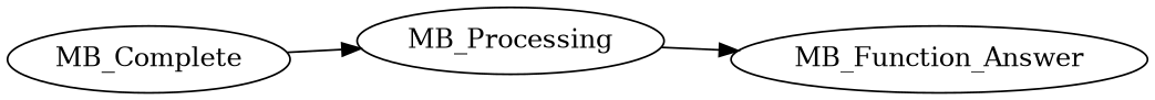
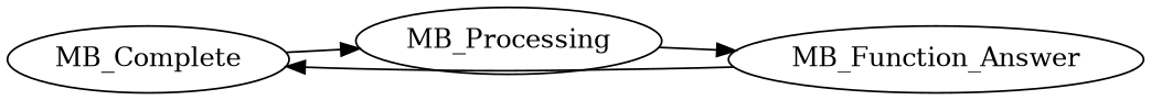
  digraph {
    nodesep=0
    rankdir=LR
    node [fontsize=14]
    edge [arrowhead=normal]
    n1 [label=MB_Complete]
    n2 [label=MB_Processing]
    n3 [label=MB_Function_Answer]
    subgraph sub_1 {
      n1
      n2
      n3
    }
    n1 -> n2
    n2 -> n3
+   n3 -> n1
  }
